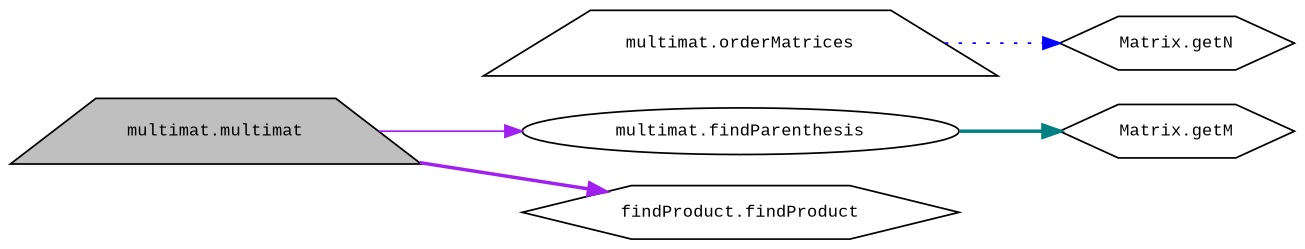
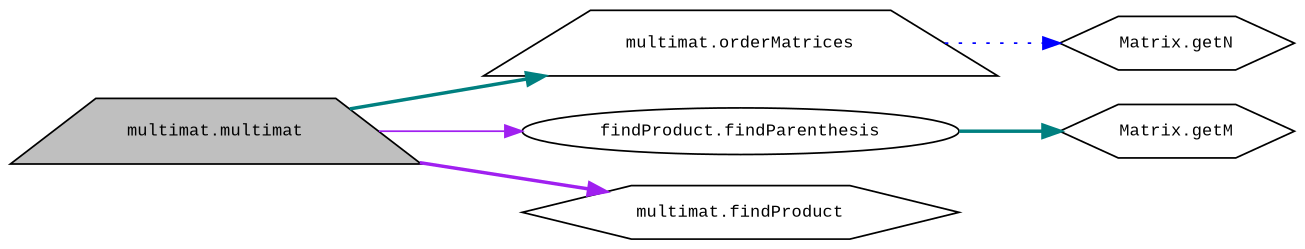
  digraph {
    fontname="Liberation Mono"
    rankdir=LR
    node [color=black fillcolor=white fontname="Liberation Mono" fontsize=10 shape=hexagon style=filled]
    edge [color=teal fontname="Liberation Mono" fontsize=10 labelfontname=Helvetica labelfontsize=10 style=bold]
    n1 [fillcolor=grey75 fontcolor=black height=0.2 label="multimat.multimat" shape=trapezium width=0.4]
    n2 [height=0.2 label="multimat.orderMatrices" shape=trapezium width=0.4]
-   n3 [height=0.2 label="multimat.findParenthesis" shape=ellipse width=0.4]
-   n4 [height=0.2 label="findProduct.findProduct" width=0.4]
+   n3 [height=0.2 label="findProduct.findParenthesis" shape=ellipse width=0.4]
+   n4 [height=0.2 label="multimat.findProduct" width=0.4]
    n5 [height=0.2 label="Matrix.getM" width=0.4]
    n6 [height=0.2 label="Matrix.getN" width=0.4]
+   n1 -> n2
    n1 -> n3 [color=purple style=solid]
    n1 -> n4 [color=purple]
    n2 -> n6 [color=blue style=dotted]
    n3 -> n5
  }
